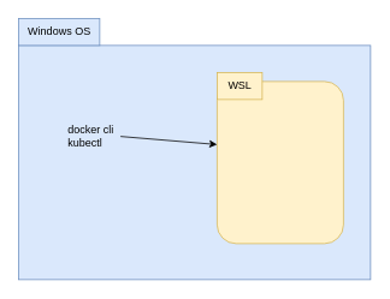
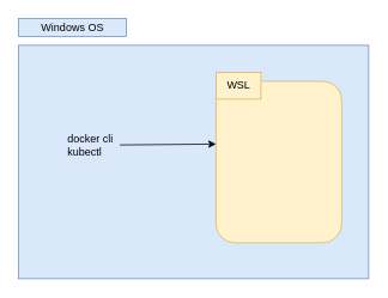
  <mxCell id="0" />
  <mxCell id="1" parent="0" />
  <mxCell id="2" value="" style="rounded=0;whiteSpace=wrap;html=1;fillColor=#dae8fc;strokeColor=#6c8ebf;" vertex="1" parent="1"><mxGeometry x="20" y="50" width="390" height="260" as="geometry" /></mxCell>
- <mxCell id="3" value="Windows OS" style="text;html=1;align=center;verticalAlign=middle;resizable=0;points=[];autosize=1;strokeColor=#6c8ebf;fillColor=#dae8fc;" vertex="1" parent="1"><mxGeometry x="20" y="20" width="90" height="30" as="geometry" /></mxCell>
+ <mxCell id="3" value="Windows OS" style="text;html=1;align=center;verticalAlign=middle;resizable=0;points=[];autosize=1;strokeColor=#6c8ebf;fillColor=#dae8fc;" vertex="1" parent="1"><mxGeometry x="20" y="20" width="120" height="20" as="geometry" /></mxCell>
  <mxCell id="4" value="" style="rounded=1;whiteSpace=wrap;html=1;fillColor=#fff2cc;strokeColor=#d6b656;" vertex="1" parent="1"><mxGeometry x="240" y="90" width="140" height="180" as="geometry" /></mxCell>
  <mxCell id="5" value="WSL" style="text;html=1;align=center;verticalAlign=middle;resizable=0;points=[];autosize=1;strokeColor=#d6b656;fillColor=#fff2cc;" vertex="1" parent="1"><mxGeometry x="240" y="80" width="50" height="30" as="geometry" /></mxCell>
- <mxCell id="6" value="docker cli&lt;br&gt;kubectl" style="text;html=1;align=left;verticalAlign=middle;whiteSpace=wrap;rounded=0;" vertex="1" parent="1"><mxGeometry x="73" y="136" width="60" height="30" as="geometry" /></mxCell>
+ <mxCell id="6" value="docker cli&lt;br&gt;kubectl" style="text;html=1;align=left;verticalAlign=middle;whiteSpace=wrap;rounded=0;" vertex="1" parent="1"><mxGeometry x="73" y="146" width="60" height="30" as="geometry" /></mxCell>
  <mxCell id="7" value="" style="endArrow=classic;html=1;rounded=0;exitX=1;exitY=0.5;exitDx=0;exitDy=0;entryX=0;entryY=0.389;entryDx=0;entryDy=0;entryPerimeter=0;" edge="1" parent="1" source="6" target="4"><mxGeometry width="50" height="50" relative="1" as="geometry"><mxPoint x="140" y="230" as="sourcePoint" /><mxPoint x="190" y="180" as="targetPoint" /></mxGeometry></mxCell>
